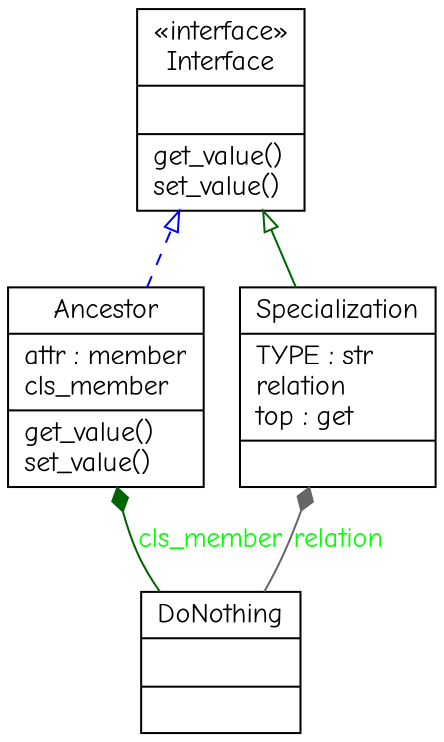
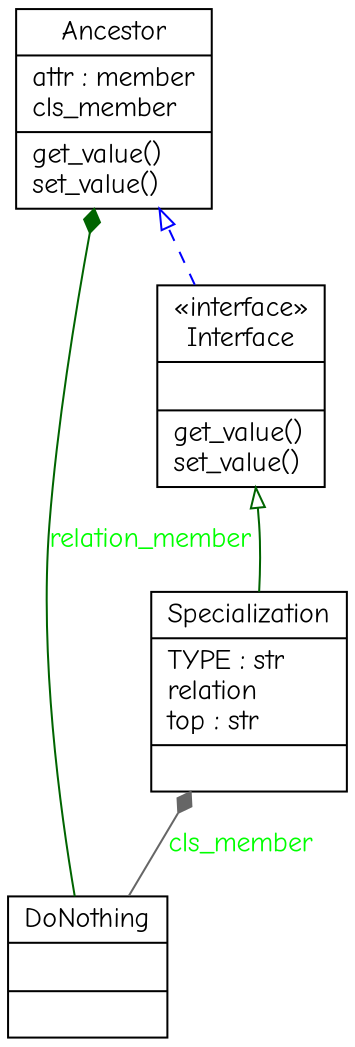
  digraph {
    fontname="Comic Neue"
    rankdir=BT
    node [fontname="Comic Neue" shape=record]
    edge [arrowhead=empty arrowtail=none color=darkgreen fontname="Comic Neue" style=solid]
    n1 [label="{Ancestor|attr : member\lcls_member\l|get_value()\lset_value()\l}"]
    n2 [label="{«interface»\nInterface|\l|get_value()\lset_value()\l}"]
    n3 [label="{DoNothing|\l|}"]
-   n4 [label="{Specialization|TYPE : str\lrelation\ltop : get\l|}"]
-   n1 -> n2 [arrowtail="node" color=blue style=dashed]
-   n3 -> n1 [arrowhead=diamond fontcolor=green label=cls_member]
-   n3 -> n4 [arrowhead=diamond color=gray40 fontcolor=green label=relation]
+   n4 [label="{Specialization|TYPE : str\lrelation\ltop : str\l|}"]
+   n2 -> n1 [arrowtail="node" color=blue style=dashed]
+   n3 -> n1 [arrowhead=diamond fontcolor=green label=relation_member]
+   n3 -> n4 [arrowhead=diamond color=gray40 fontcolor=green label=cls_member]
    n4 -> n2 [style=""]
  }
